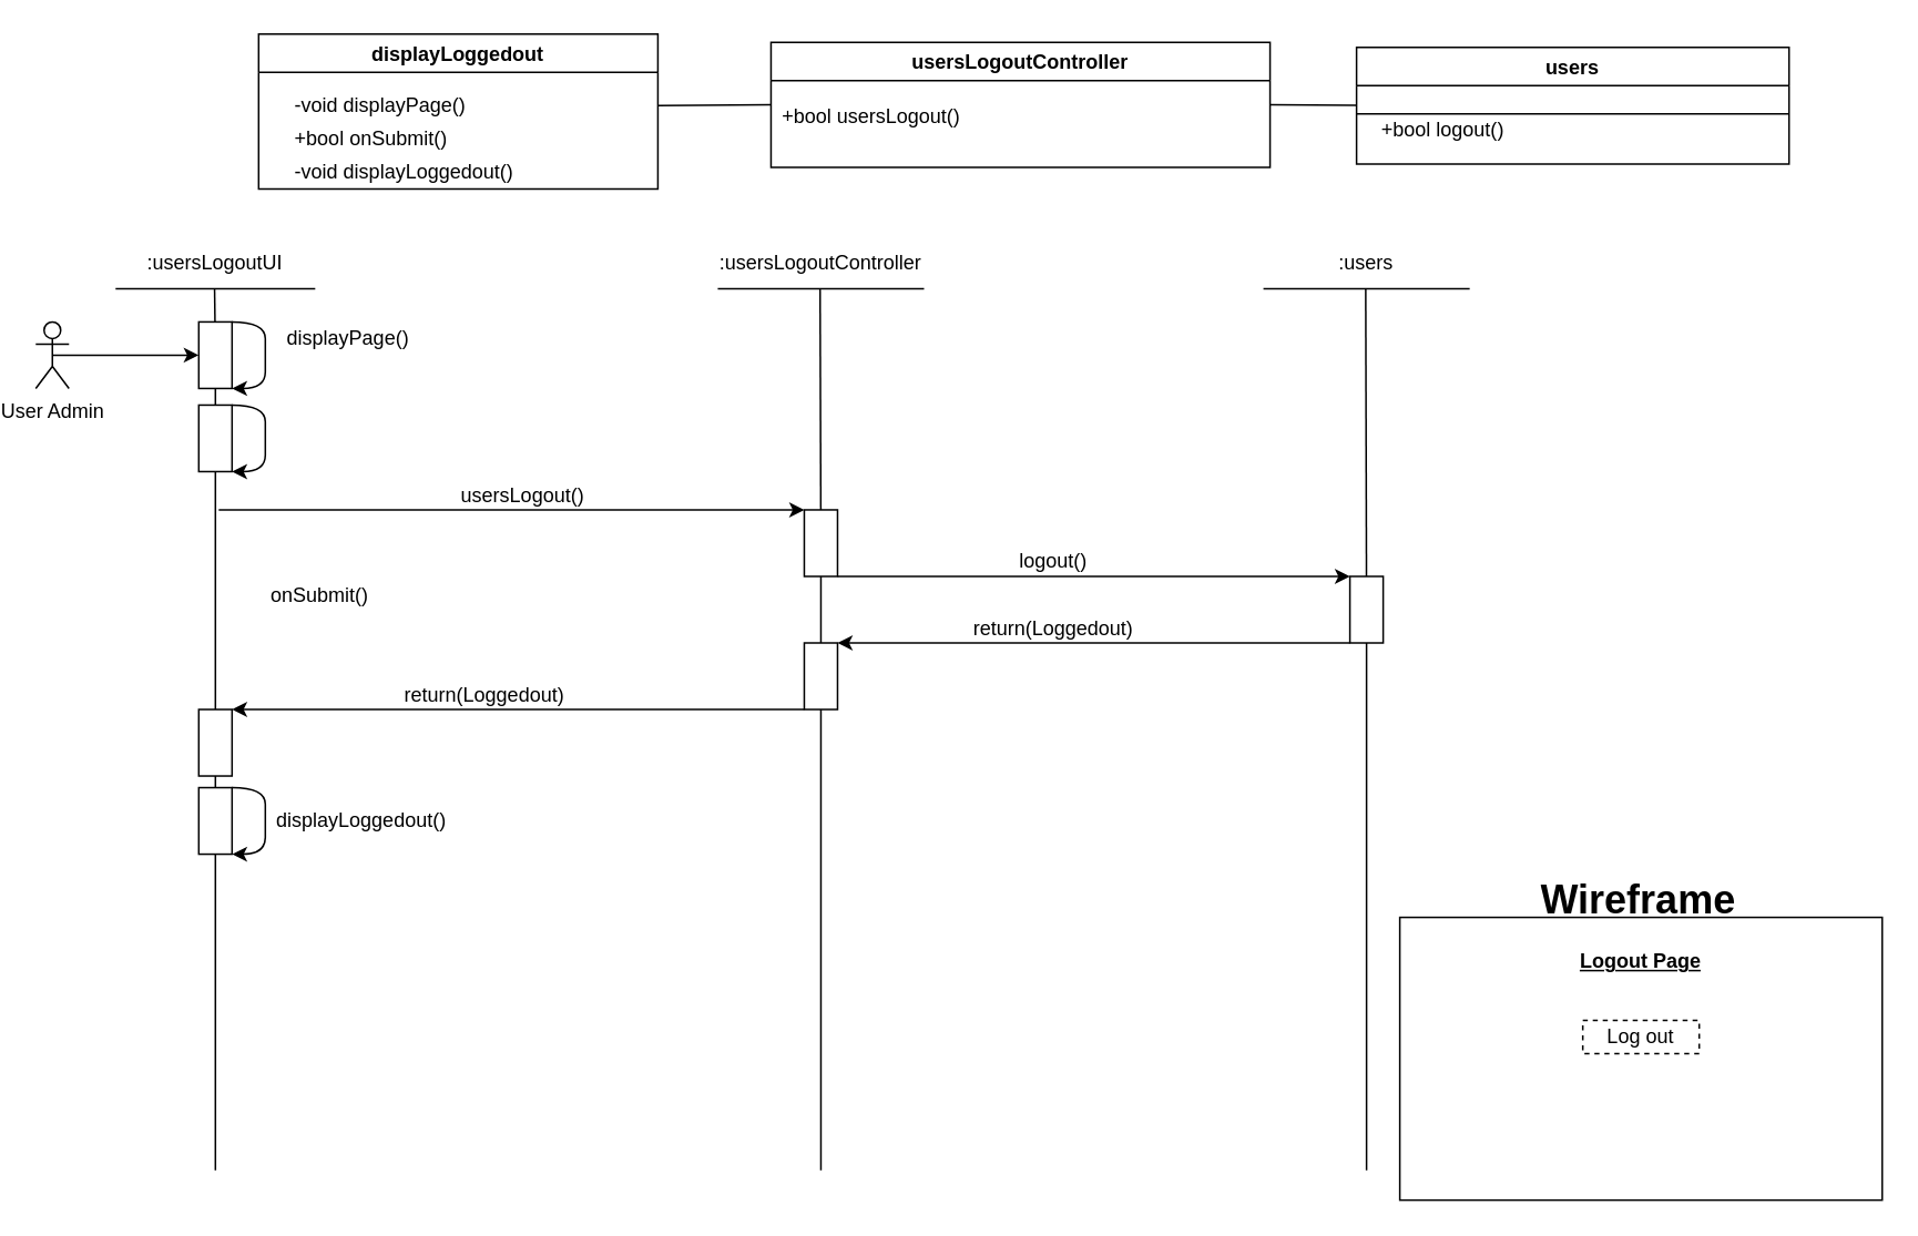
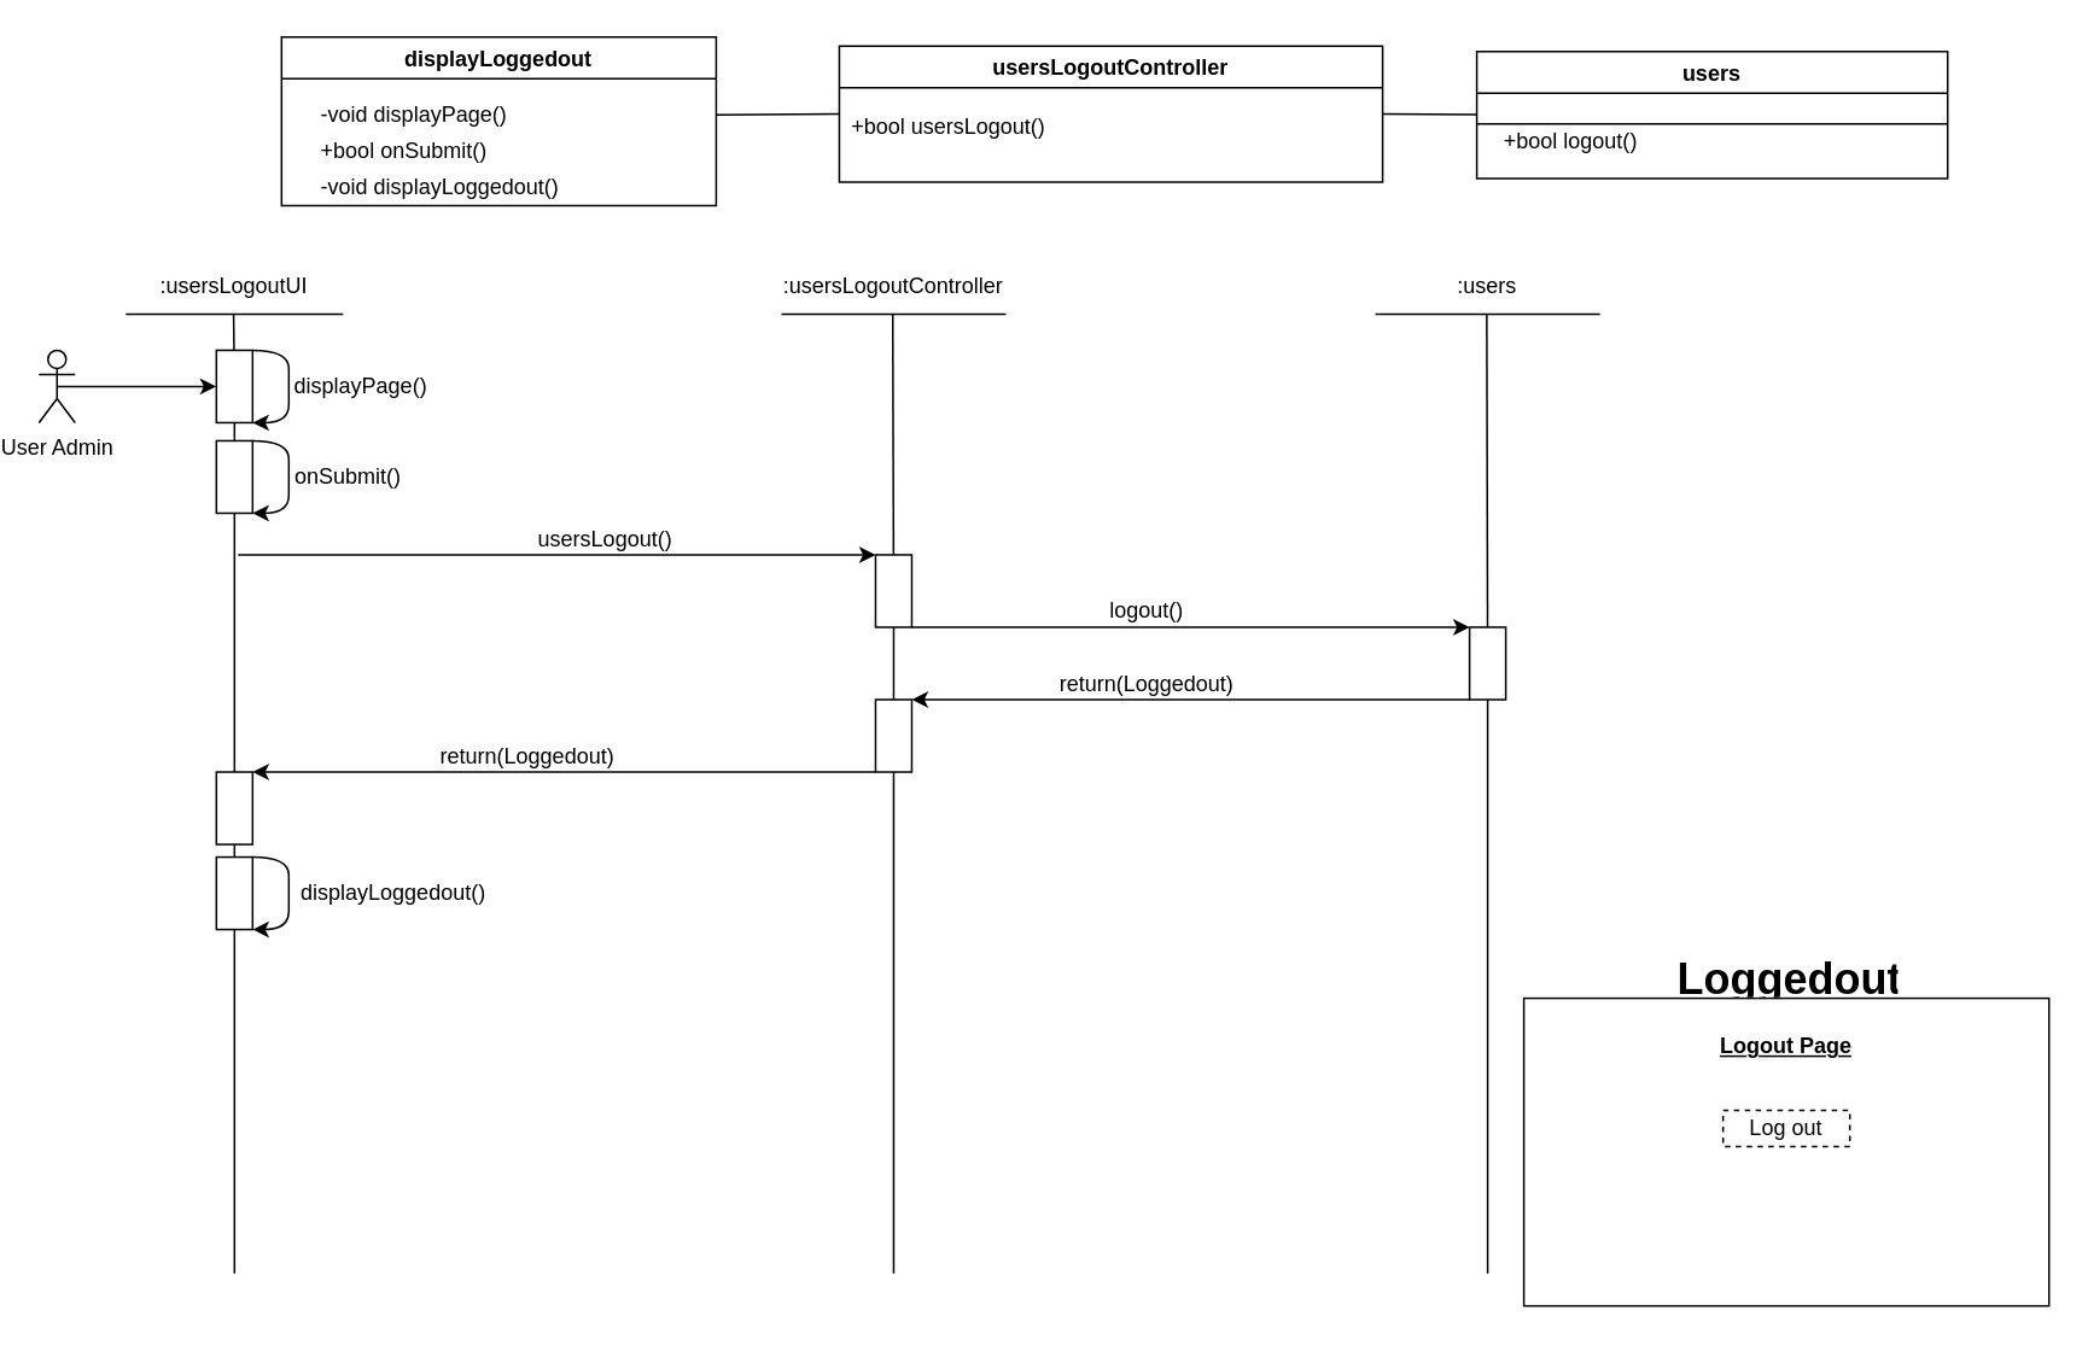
  <mxCell id="0" />
  <mxCell id="1" parent="0" />
  <mxCell id="2" value="displayLoggedout" style="swimlane;" parent="1" vertex="1"><mxGeometry x="154" y="20" width="240" height="93" as="geometry" /></mxCell>
  <mxCell id="3" value="+bool onSubmit()" style="text;html=1;align=left;verticalAlign=middle;resizable=0;points=[];autosize=1;strokeColor=none;fillColor=none;" parent="2" vertex="1"><mxGeometry x="20" y="53" width="110" height="20" as="geometry" /></mxCell>
  <mxCell id="4" value="-void displayPage()" style="text;html=1;align=left;verticalAlign=middle;resizable=0;points=[];autosize=1;strokeColor=none;fillColor=none;" parent="2" vertex="1"><mxGeometry x="20" y="33" width="120" height="20" as="geometry" /></mxCell>
  <mxCell id="5" value="-void displayLoggedout()" style="text;html=1;align=left;verticalAlign=middle;resizable=0;points=[];autosize=1;strokeColor=none;fillColor=none;" parent="2" vertex="1"><mxGeometry x="20" y="73" width="150" height="20" as="geometry" /></mxCell>
  <mxCell id="6" value="usersLogoutController" style="swimlane;" parent="1" vertex="1"><mxGeometry x="462" y="25" width="300" height="75" as="geometry" /></mxCell>
  <mxCell id="7" value="+bool usersLogout()" style="text;html=1;align=center;verticalAlign=middle;resizable=0;points=[];autosize=1;strokeColor=none;fillColor=none;" parent="6" vertex="1"><mxGeometry y="35" width="120" height="20" as="geometry" /></mxCell>
  <mxCell id="8" value="users" style="swimlane;strokeColor=default;" parent="1" vertex="1"><mxGeometry x="814" y="28" width="260" height="70" as="geometry" /></mxCell>
  <mxCell id="9" value="&lt;div style=&quot;text-align: center&quot;&gt;&lt;span&gt;+bool logout(&lt;/span&gt;&lt;span style=&quot;text-align: left&quot;&gt;)&lt;/span&gt;&lt;/div&gt;" style="text;html=1;align=right;verticalAlign=middle;resizable=0;points=[];autosize=1;strokeColor=none;fillColor=none;" parent="8" vertex="1"><mxGeometry y="40" width="90" height="20" as="geometry" /></mxCell>
  <mxCell id="10" value="" style="endArrow=none;html=1;rounded=0;" parent="8" edge="1"><mxGeometry width="50" height="50" relative="1" as="geometry"><mxPoint y="40" as="sourcePoint" /><mxPoint x="260" y="40" as="targetPoint" /><Array as="points" /></mxGeometry></mxCell>
  <mxCell id="11" value="" style="endArrow=none;html=1;rounded=0;entryX=0;entryY=0.5;entryDx=0;entryDy=0;" parent="1" target="6" edge="1"><mxGeometry width="50" height="50" relative="1" as="geometry"><mxPoint x="394" y="63" as="sourcePoint" /><mxPoint x="454" y="63" as="targetPoint" /></mxGeometry></mxCell>
  <mxCell id="12" value="" style="endArrow=none;html=1;rounded=0;exitX=1;exitY=0.5;exitDx=0;exitDy=0;" parent="1" source="6" edge="1"><mxGeometry width="50" height="50" relative="1" as="geometry"><mxPoint x="774" y="63" as="sourcePoint" /><mxPoint x="814" y="62.8" as="targetPoint" /></mxGeometry></mxCell>
  <mxCell id="13" style="edgeStyle=orthogonalEdgeStyle;rounded=0;orthogonalLoop=1;jettySize=auto;html=1;exitX=0.5;exitY=0.5;exitDx=0;exitDy=0;exitPerimeter=0;entryX=0;entryY=0.5;entryDx=0;entryDy=0;" parent="1" source="14" target="24" edge="1"><mxGeometry relative="1" as="geometry" /></mxCell>
  <mxCell id="14" value="User Admin" style="shape=umlActor;verticalLabelPosition=bottom;verticalAlign=top;html=1;outlineConnect=0;strokeColor=default;" parent="1" vertex="1"><mxGeometry x="20" y="193" width="20" height="40" as="geometry" /></mxCell>
  <mxCell id="15" value=":usersLogoutUI" style="text;html=1;strokeColor=none;fillColor=none;align=center;verticalAlign=middle;whiteSpace=wrap;rounded=0;" parent="1" vertex="1"><mxGeometry x="68" y="143" width="120" height="30" as="geometry" /></mxCell>
  <mxCell id="16" value=":usersLogoutController" style="text;html=1;strokeColor=none;fillColor=none;align=center;verticalAlign=middle;whiteSpace=wrap;rounded=0;" parent="1" vertex="1"><mxGeometry x="430" y="143" width="124" height="30" as="geometry" /></mxCell>
  <mxCell id="17" value=":users" style="text;html=1;strokeColor=none;fillColor=none;align=center;verticalAlign=middle;whiteSpace=wrap;rounded=0;" parent="1" vertex="1"><mxGeometry x="758" y="143" width="124" height="30" as="geometry" /></mxCell>
  <mxCell id="18" value="" style="endArrow=none;html=1;rounded=0;entryX=1;entryY=1;entryDx=0;entryDy=0;exitX=0;exitY=1;exitDx=0;exitDy=0;" parent="1" source="15" target="15" edge="1"><mxGeometry width="50" height="50" relative="1" as="geometry"><mxPoint x="88" y="173" as="sourcePoint" /><mxPoint x="138" y="123" as="targetPoint" /></mxGeometry></mxCell>
  <mxCell id="19" value="" style="endArrow=none;html=1;rounded=0;exitX=0;exitY=1;exitDx=0;exitDy=0;entryX=1;entryY=1;entryDx=0;entryDy=0;" parent="1" source="16" target="16" edge="1"><mxGeometry width="50" height="50" relative="1" as="geometry"><mxPoint x="490" y="293" as="sourcePoint" /><mxPoint x="540" y="243" as="targetPoint" /></mxGeometry></mxCell>
  <mxCell id="20" value="" style="endArrow=none;html=1;rounded=0;entryX=1;entryY=1;entryDx=0;entryDy=0;exitX=0;exitY=1;exitDx=0;exitDy=0;" parent="1" source="17" target="17" edge="1"><mxGeometry width="50" height="50" relative="1" as="geometry"><mxPoint x="805" y="263" as="sourcePoint" /><mxPoint x="855" y="213" as="targetPoint" /></mxGeometry></mxCell>
  <mxCell id="21" value="" style="endArrow=none;html=1;rounded=0;startArrow=none;" parent="1" source="31" edge="1"><mxGeometry width="50" height="50" relative="1" as="geometry"><mxPoint x="491.5" y="914" as="sourcePoint" /><mxPoint x="491.5" y="173" as="targetPoint" /></mxGeometry></mxCell>
  <mxCell id="22" value="" style="endArrow=none;html=1;rounded=0;startArrow=none;" parent="1" source="24" edge="1"><mxGeometry width="50" height="50" relative="1" as="geometry"><mxPoint x="127.5" y="914" as="sourcePoint" /><mxPoint x="127.5" y="173" as="targetPoint" /></mxGeometry></mxCell>
  <mxCell id="23" value="" style="endArrow=none;html=1;rounded=0;startArrow=none;" parent="1" source="35" edge="1"><mxGeometry width="50" height="50" relative="1" as="geometry"><mxPoint x="819.5" y="914" as="sourcePoint" /><mxPoint x="819.5" y="173" as="targetPoint" /></mxGeometry></mxCell>
  <mxCell id="24" value="" style="rounded=0;whiteSpace=wrap;html=1;strokeColor=default;" parent="1" vertex="1"><mxGeometry x="118" y="193" width="20" height="40" as="geometry" /></mxCell>
  <mxCell id="25" value="" style="endArrow=none;html=1;rounded=0;" parent="1" target="24" edge="1"><mxGeometry width="50" height="50" relative="1" as="geometry"><mxPoint x="128" y="703" as="sourcePoint" /><mxPoint x="127.5" y="173" as="targetPoint" /></mxGeometry></mxCell>
  <mxCell id="26" value="" style="curved=1;endArrow=classic;html=1;rounded=0;exitX=1;exitY=0;exitDx=0;exitDy=0;entryX=1;entryY=1;entryDx=0;entryDy=0;" parent="1" source="24" target="24" edge="1"><mxGeometry width="50" height="50" relative="1" as="geometry"><mxPoint x="398" y="403" as="sourcePoint" /><mxPoint x="448" y="353" as="targetPoint" /><Array as="points"><mxPoint x="158" y="193" /><mxPoint x="158" y="213" /><mxPoint x="158" y="233" /></Array></mxGeometry></mxCell>
- <mxCell id="27" value="displayPage()" style="text;html=1;strokeColor=none;fillColor=none;align=center;verticalAlign=middle;whiteSpace=wrap;rounded=0;" parent="1" vertex="1"><mxGeometry x="168" y="188" width="80" height="30" as="geometry" /></mxCell>
+ <mxCell id="27" value="displayPage()" style="text;html=1;strokeColor=none;fillColor=none;align=center;verticalAlign=middle;whiteSpace=wrap;rounded=0;" parent="1" vertex="1"><mxGeometry x="158" y="198" width="80" height="30" as="geometry" /></mxCell>
  <mxCell id="28" value="" style="rounded=0;whiteSpace=wrap;html=1;strokeColor=default;" parent="1" vertex="1"><mxGeometry x="118" y="243" width="20" height="40" as="geometry" /></mxCell>
  <mxCell id="29" value="" style="curved=1;endArrow=classic;html=1;rounded=0;exitX=1;exitY=0;exitDx=0;exitDy=0;entryX=1;entryY=1;entryDx=0;entryDy=0;" parent="1" source="28" target="28" edge="1"><mxGeometry width="50" height="50" relative="1" as="geometry"><mxPoint x="398" y="453" as="sourcePoint" /><mxPoint x="448" y="403" as="targetPoint" /><Array as="points"><mxPoint x="158" y="243" /><mxPoint x="158" y="263" /><mxPoint x="158" y="283" /></Array></mxGeometry></mxCell>
- <mxCell id="30" value="onSubmit()" style="text;html=1;strokeColor=none;fillColor=none;align=center;verticalAlign=middle;whiteSpace=wrap;rounded=0;" parent="1" vertex="1"><mxGeometry x="158" y="343" width="66" height="30" as="geometry" /></mxCell>
+ <mxCell id="30" value="onSubmit()" style="text;html=1;strokeColor=none;fillColor=none;align=center;verticalAlign=middle;whiteSpace=wrap;rounded=0;" parent="1" vertex="1"><mxGeometry x="158" y="248" width="66" height="30" as="geometry" /></mxCell>
  <mxCell id="31" value="" style="rounded=0;whiteSpace=wrap;html=1;strokeColor=default;" parent="1" vertex="1"><mxGeometry x="482" y="306" width="20" height="40" as="geometry" /></mxCell>
  <mxCell id="32" value="" style="endArrow=none;html=1;rounded=0;startArrow=none;" parent="1" source="39" target="31" edge="1"><mxGeometry width="50" height="50" relative="1" as="geometry"><mxPoint x="492" y="703" as="sourcePoint" /><mxPoint x="491.5" y="173" as="targetPoint" /></mxGeometry></mxCell>
  <mxCell id="33" value="" style="endArrow=classic;html=1;rounded=0;entryX=0;entryY=0;entryDx=0;entryDy=0;" parent="1" target="31" edge="1"><mxGeometry width="50" height="50" relative="1" as="geometry"><mxPoint x="130" y="306" as="sourcePoint" /><mxPoint x="240" y="306" as="targetPoint" /></mxGeometry></mxCell>
- <mxCell id="34" value="usersLogout()" style="text;html=1;strokeColor=none;fillColor=none;align=center;verticalAlign=middle;whiteSpace=wrap;rounded=0;" parent="1" vertex="1"><mxGeometry x="265" y="283" width="96" height="30" as="geometry" /></mxCell>
+ <mxCell id="34" value="usersLogout()" style="text;html=1;strokeColor=none;fillColor=none;align=center;verticalAlign=middle;whiteSpace=wrap;rounded=0;" parent="1" vertex="1"><mxGeometry x="285" y="283" width="96" height="30" as="geometry" /></mxCell>
  <mxCell id="35" value="" style="rounded=0;whiteSpace=wrap;html=1;strokeColor=default;" parent="1" vertex="1"><mxGeometry x="810" y="346" width="20" height="40" as="geometry" /></mxCell>
  <mxCell id="36" value="" style="endArrow=none;html=1;rounded=0;" parent="1" target="35" edge="1"><mxGeometry width="50" height="50" relative="1" as="geometry"><mxPoint x="820" y="703" as="sourcePoint" /><mxPoint x="819.5" y="173" as="targetPoint" /></mxGeometry></mxCell>
  <mxCell id="37" value="" style="endArrow=classic;html=1;rounded=0;entryX=0;entryY=0;entryDx=0;entryDy=0;exitX=1;exitY=1;exitDx=0;exitDy=0;" parent="1" source="31" target="35" edge="1"><mxGeometry width="50" height="50" relative="1" as="geometry"><mxPoint x="470" y="343" as="sourcePoint" /><mxPoint x="804" y="342" as="targetPoint" /></mxGeometry></mxCell>
  <mxCell id="38" value="logout()" style="text;html=1;strokeColor=none;fillColor=none;align=center;verticalAlign=middle;whiteSpace=wrap;rounded=0;" parent="1" vertex="1"><mxGeometry x="492" y="322" width="280" height="30" as="geometry" /></mxCell>
  <mxCell id="39" value="" style="rounded=0;whiteSpace=wrap;html=1;strokeColor=default;" parent="1" vertex="1"><mxGeometry x="482" y="386" width="20" height="40" as="geometry" /></mxCell>
  <mxCell id="40" value="" style="endArrow=none;html=1;rounded=0;" parent="1" target="39" edge="1"><mxGeometry width="50" height="50" relative="1" as="geometry"><mxPoint x="492" y="703" as="sourcePoint" /><mxPoint x="492" y="346" as="targetPoint" /></mxGeometry></mxCell>
  <mxCell id="41" value="" style="endArrow=classic;html=1;rounded=0;exitX=0;exitY=1;exitDx=0;exitDy=0;entryX=1;entryY=0;entryDx=0;entryDy=0;" parent="1" source="35" target="39" edge="1"><mxGeometry width="50" height="50" relative="1" as="geometry"><mxPoint x="380" y="393" as="sourcePoint" /><mxPoint x="430" y="343" as="targetPoint" /></mxGeometry></mxCell>
  <mxCell id="42" value="return(Loggedout)" style="text;html=1;strokeColor=none;fillColor=none;align=center;verticalAlign=middle;whiteSpace=wrap;rounded=0;" parent="1" vertex="1"><mxGeometry x="492" y="363" width="280" height="30" as="geometry" /></mxCell>
  <mxCell id="43" value="" style="rounded=0;whiteSpace=wrap;html=1;strokeColor=default;" parent="1" vertex="1"><mxGeometry x="118" y="426" width="20" height="40" as="geometry" /></mxCell>
  <mxCell id="44" value="" style="endArrow=classic;html=1;rounded=0;entryX=1;entryY=0;entryDx=0;entryDy=0;exitX=0;exitY=1;exitDx=0;exitDy=0;" parent="1" source="39" target="43" edge="1"><mxGeometry width="50" height="50" relative="1" as="geometry"><mxPoint x="460" y="426" as="sourcePoint" /><mxPoint x="88" y="383" as="targetPoint" /></mxGeometry></mxCell>
  <mxCell id="45" value="return(Loggedout)" style="text;html=1;strokeColor=none;fillColor=none;align=center;verticalAlign=middle;whiteSpace=wrap;rounded=0;" parent="1" vertex="1"><mxGeometry x="150" y="403" width="280" height="30" as="geometry" /></mxCell>
  <mxCell id="46" value="" style="rounded=0;whiteSpace=wrap;html=1;strokeColor=default;" parent="1" vertex="1"><mxGeometry x="118" y="473" width="20" height="40" as="geometry" /></mxCell>
  <mxCell id="47" value="" style="curved=1;endArrow=classic;html=1;rounded=0;exitX=1;exitY=0;exitDx=0;exitDy=0;entryX=1;entryY=1;entryDx=0;entryDy=0;" parent="1" source="46" target="46" edge="1"><mxGeometry width="50" height="50" relative="1" as="geometry"><mxPoint x="398" y="683" as="sourcePoint" /><mxPoint x="448" y="633" as="targetPoint" /><Array as="points"><mxPoint x="158" y="473" /><mxPoint x="158" y="493" /><mxPoint x="158" y="513" /></Array></mxGeometry></mxCell>
  <mxCell id="48" value="d&lt;span style=&quot;text-align: left&quot;&gt;isplayLoggedout()&lt;/span&gt;" style="text;html=1;strokeColor=none;fillColor=none;align=center;verticalAlign=middle;whiteSpace=wrap;rounded=0;" parent="1" vertex="1"><mxGeometry x="168" y="478" width="96" height="30" as="geometry" /></mxCell>
  <mxCell id="49" value="" style="rounded=0;whiteSpace=wrap;html=1;strokeColor=default;" parent="1" vertex="1"><mxGeometry x="840" y="551" width="290" height="170" as="geometry" /></mxCell>
- <mxCell id="50" value="&lt;h1&gt;Wireframe&lt;/h1&gt;" style="text;html=1;strokeColor=none;fillColor=none;spacing=5;spacingTop=-20;whiteSpace=wrap;overflow=hidden;rounded=0;" parent="1" vertex="1"><mxGeometry x="920" y="521" width="130" height="30" as="geometry" /></mxCell>
+ <mxCell id="50" value="&lt;h1&gt;Loggedout&lt;/h1&gt;" style="text;html=1;strokeColor=none;fillColor=none;spacing=5;spacingTop=-20;whiteSpace=wrap;overflow=hidden;rounded=0;" parent="1" vertex="1"><mxGeometry x="920" y="521" width="130" height="30" as="geometry" /></mxCell>
  <mxCell id="51" value="Logout Page" style="text;html=1;strokeColor=none;fillColor=none;align=center;verticalAlign=middle;whiteSpace=wrap;rounded=0;fontStyle=5" parent="1" vertex="1"><mxGeometry x="940" y="563" width="90" height="30" as="geometry" /></mxCell>
  <mxCell id="52" value="Log out" style="rounded=0;whiteSpace=wrap;html=1;strokeColor=default;dashed=1;" parent="1" vertex="1"><mxGeometry x="950" y="613" width="70" height="20" as="geometry" /></mxCell>
